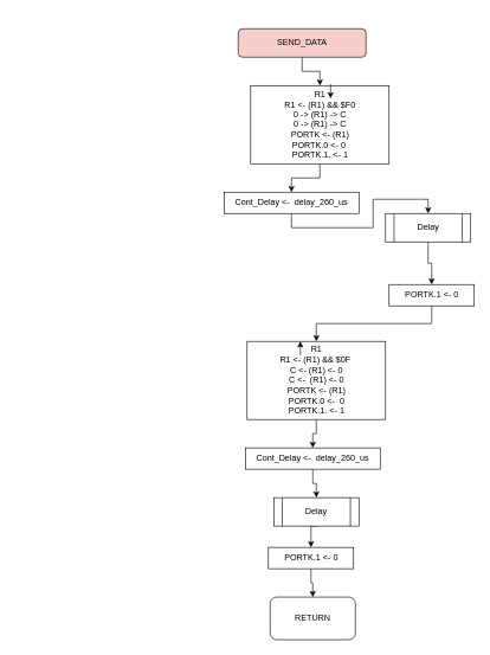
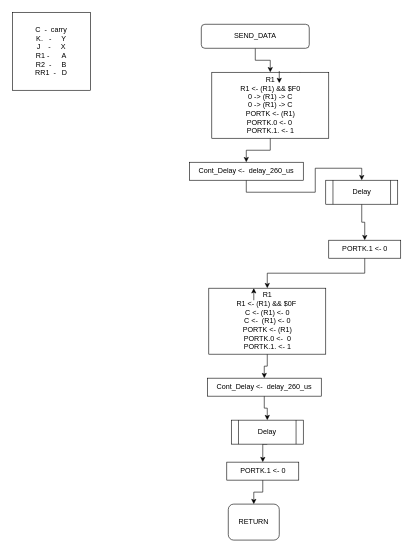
  <mxCell id="0" />
  <mxCell id="1" parent="0" />
  <mxCell id="2" style="edgeStyle=orthogonalEdgeStyle;rounded=0;orthogonalLoop=1;jettySize=auto;html=1;exitX=0.5;exitY=1;exitDx=0;exitDy=0;entryX=0.5;entryY=0;entryDx=0;entryDy=0;" edge="1" parent="1" source="3" target="18"><mxGeometry relative="1" as="geometry" /></mxCell>
  <mxCell id="3" value="R1&lt;br&gt;R1 &amp;lt;- (R1) &amp;amp;&amp;amp; $0F&amp;nbsp;&lt;br&gt;C &amp;lt;- (R1) &amp;lt;- 0&lt;br&gt;C &amp;lt;- &amp;nbsp;(R1) &amp;lt;- 0&lt;br&gt;PORTK &amp;lt;- (R1)&lt;br&gt;PORTK.0 &amp;lt;- &amp;nbsp;0&lt;br&gt;PORTK.1. &amp;lt;- 1" style="rounded=0;whiteSpace=wrap;html=1;" vertex="1" parent="1"><mxGeometry x="347.5" y="480" width="195" height="110" as="geometry" /></mxCell>
  <mxCell id="4" style="edgeStyle=orthogonalEdgeStyle;rounded=0;orthogonalLoop=1;jettySize=auto;html=1;exitX=0.5;exitY=1;exitDx=0;exitDy=0;entryX=0.5;entryY=0;entryDx=0;entryDy=0;" edge="1" parent="1" source="5" target="15"><mxGeometry relative="1" as="geometry" /></mxCell>
- <mxCell id="5" value="SEND_DATA" style="rounded=1;whiteSpace=wrap;html=1;fillColor=#f8cecc;" vertex="1" parent="1"><mxGeometry x="335" y="40" width="180" height="40" as="geometry" /></mxCell>
+ <mxCell id="5" value="SEND_DATA" style="rounded=1;whiteSpace=wrap;html=1;" vertex="1" parent="1"><mxGeometry x="335" y="40" width="180" height="40" as="geometry" /></mxCell>
  <mxCell id="6" style="edgeStyle=orthogonalEdgeStyle;rounded=0;orthogonalLoop=1;jettySize=auto;html=1;exitX=0.5;exitY=1;exitDx=0;exitDy=0;" edge="1" parent="1" source="15" target="8"><mxGeometry relative="1" as="geometry" /></mxCell>
  <mxCell id="7" style="edgeStyle=orthogonalEdgeStyle;rounded=0;orthogonalLoop=1;jettySize=auto;html=1;exitX=0.5;exitY=1;exitDx=0;exitDy=0;entryX=0.5;entryY=0;entryDx=0;entryDy=0;" edge="1" parent="1" source="8" target="10"><mxGeometry relative="1" as="geometry" /></mxCell>
  <mxCell id="8" value="Cont_Delay &amp;lt;- &amp;nbsp;delay_260_us" style="rounded=0;whiteSpace=wrap;html=1;" vertex="1" parent="1"><mxGeometry x="315" y="270" width="190" height="30" as="geometry" /></mxCell>
  <mxCell id="9" style="edgeStyle=orthogonalEdgeStyle;rounded=0;orthogonalLoop=1;jettySize=auto;html=1;exitX=0.5;exitY=1;exitDx=0;exitDy=0;entryX=0.5;entryY=0;entryDx=0;entryDy=0;" edge="1" parent="1" source="10" target="14"><mxGeometry relative="1" as="geometry" /></mxCell>
  <mxCell id="10" value="Delay" style="shape=process;whiteSpace=wrap;html=1;backgroundOutline=1;" vertex="1" parent="1"><mxGeometry x="542.5" y="300" width="120" height="40" as="geometry" /></mxCell>
  <mxCell id="11" value="" style="endArrow=classic;html=1;" edge="1" parent="1"><mxGeometry width="50" height="50" relative="1" as="geometry"><mxPoint x="422.5" y="500" as="sourcePoint" /><mxPoint x="422.5" y="480" as="targetPoint" /></mxGeometry></mxCell>
  <mxCell id="12" value="" style="endArrow=classic;html=1;" edge="1" parent="1" source="15"><mxGeometry width="50" height="50" relative="1" as="geometry"><mxPoint x="460" y="154" as="sourcePoint" /><mxPoint x="460" y="164" as="targetPoint" /></mxGeometry></mxCell>
  <mxCell id="13" style="edgeStyle=orthogonalEdgeStyle;rounded=0;orthogonalLoop=1;jettySize=auto;html=1;exitX=0.5;exitY=1;exitDx=0;exitDy=0;" edge="1" parent="1" source="14" target="3"><mxGeometry relative="1" as="geometry" /></mxCell>
  <mxCell id="14" value="PORTK.1 &amp;lt;- 0" style="rounded=0;whiteSpace=wrap;html=1;" vertex="1" parent="1"><mxGeometry x="547.5" y="400" width="120" height="30" as="geometry" /></mxCell>
  <mxCell id="15" value="R1&lt;br&gt;R1 &amp;lt;- (R1) &amp;amp;&amp;amp; $F0&lt;br&gt;0 -&amp;gt; (R1) -&amp;gt; C&lt;br&gt;0 -&amp;gt; (R1) -&amp;gt; C&lt;br&gt;PORTK &amp;lt;- (R1)&lt;br&gt;PORTK.0 &amp;lt;- 0&amp;nbsp;&lt;br&gt;PORTK.1. &amp;lt;- 1" style="rounded=0;whiteSpace=wrap;html=1;" vertex="1" parent="1"><mxGeometry x="352.5" y="120" width="195" height="110" as="geometry" /></mxCell>
  <mxCell id="16" value="" style="endArrow=classic;html=1;" edge="1" parent="1"><mxGeometry width="50" height="50" relative="1" as="geometry"><mxPoint x="465" y="118" as="sourcePoint" /><mxPoint x="465" y="138" as="targetPoint" /></mxGeometry></mxCell>
  <mxCell id="17" style="edgeStyle=orthogonalEdgeStyle;rounded=0;orthogonalLoop=1;jettySize=auto;html=1;exitX=0.5;exitY=1;exitDx=0;exitDy=0;entryX=0.5;entryY=0;entryDx=0;entryDy=0;" edge="1" parent="1" source="18" target="20"><mxGeometry relative="1" as="geometry" /></mxCell>
  <mxCell id="18" value="Cont_Delay &amp;lt;- &amp;nbsp;delay_260_us" style="rounded=0;whiteSpace=wrap;html=1;" vertex="1" parent="1"><mxGeometry x="345" y="630" width="190" height="30" as="geometry" /></mxCell>
  <mxCell id="19" style="edgeStyle=orthogonalEdgeStyle;rounded=0;orthogonalLoop=1;jettySize=auto;html=1;exitX=0.5;exitY=1;exitDx=0;exitDy=0;entryX=0.5;entryY=0;entryDx=0;entryDy=0;" edge="1" parent="1" source="20" target="22"><mxGeometry relative="1" as="geometry" /></mxCell>
  <mxCell id="20" value="Delay" style="shape=process;whiteSpace=wrap;html=1;backgroundOutline=1;" vertex="1" parent="1"><mxGeometry x="385" y="700" width="120" height="40" as="geometry" /></mxCell>
  <mxCell id="21" style="edgeStyle=orthogonalEdgeStyle;rounded=0;orthogonalLoop=1;jettySize=auto;html=1;exitX=0.5;exitY=1;exitDx=0;exitDy=0;entryX=0.5;entryY=0;entryDx=0;entryDy=0;" edge="1" parent="1" source="22" target="23"><mxGeometry relative="1" as="geometry" /></mxCell>
  <mxCell id="22" value="PORTK.1 &amp;lt;- 0" style="rounded=0;whiteSpace=wrap;html=1;" vertex="1" parent="1"><mxGeometry x="377.5" y="770" width="120" height="30" as="geometry" /></mxCell>
- <mxCell id="23" value="RETURN" style="rounded=1;whiteSpace=wrap;html=1;" vertex="1" parent="1"><mxGeometry x="380" y="840" width="120" height="60" as="geometry" /></mxCell>
+ <mxCell id="23" value="RETURN" style="rounded=1;whiteSpace=wrap;html=1;" vertex="1" parent="1"><mxGeometry x="380" y="840" width="85" height="60" as="geometry" /></mxCell>
+ <mxCell id="24" value="C &amp;nbsp;- &amp;nbsp;carry&lt;br&gt;K. &amp;nbsp; - &amp;nbsp; &amp;nbsp; Y&lt;br&gt;J &amp;nbsp; &amp;nbsp;- &amp;nbsp; &amp;nbsp; X&lt;br&gt;R1 - &amp;nbsp; &amp;nbsp; &amp;nbsp;A&lt;br&gt;R2 &amp;nbsp;- &amp;nbsp; &amp;nbsp; B&lt;br&gt;RR1 &amp;nbsp;- &amp;nbsp; D" style="whiteSpace=wrap;html=1;aspect=fixed;" vertex="1" parent="1"><mxGeometry x="20" y="20" width="130" height="130" as="geometry" /></mxCell>
